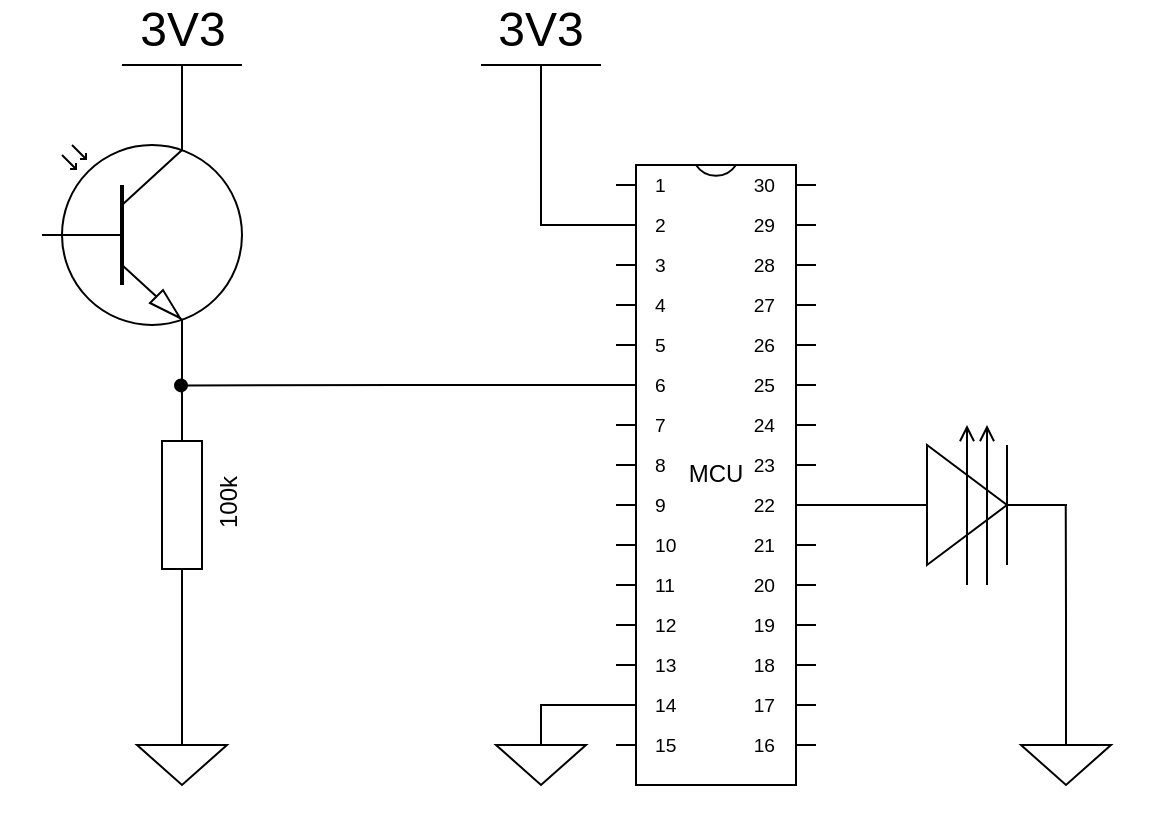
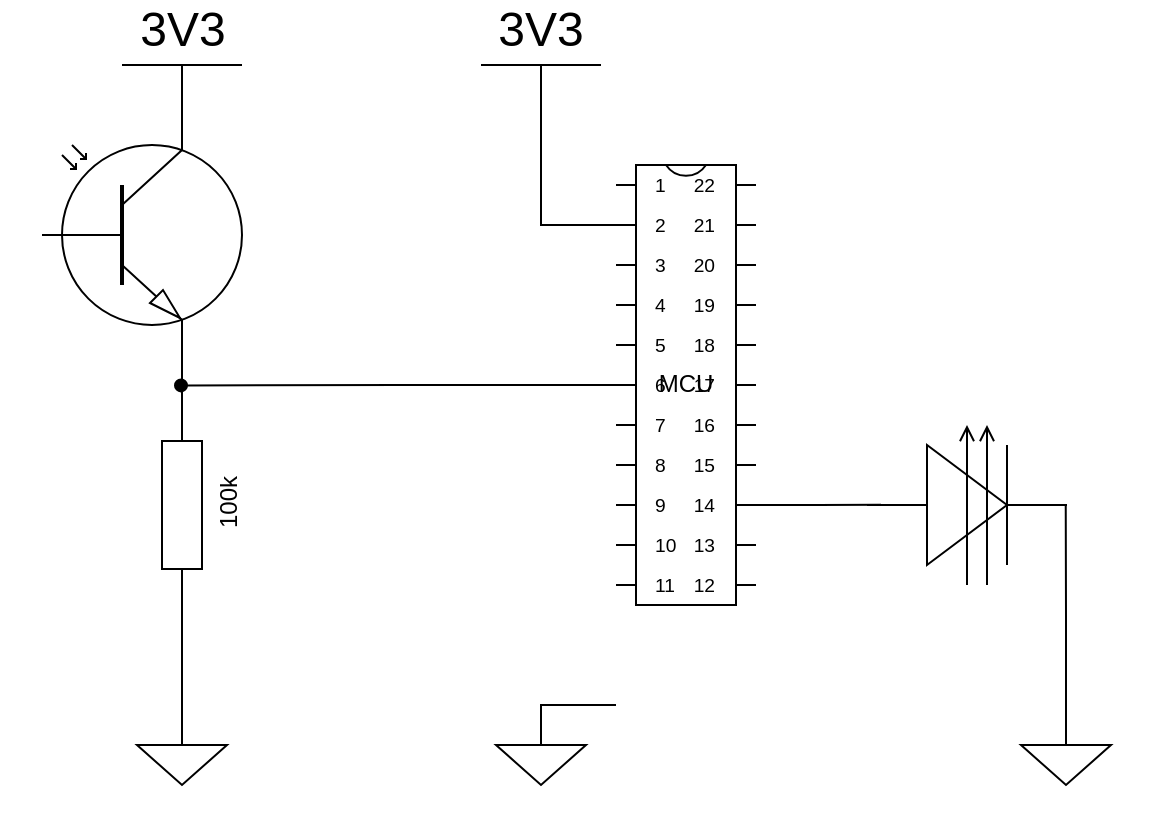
  <mxCell id="0" />
  <mxCell id="1" parent="0" />
  <mxCell id="2" value="100k" style="pointerEvents=1;verticalLabelPosition=bottom;shadow=0;dashed=0;align=center;html=1;verticalAlign=top;shape=mxgraph.electrical.resistors.resistor_1;rotation=-90;" vertex="1" parent="1"><mxGeometry x="40.5" y="230" width="100" height="20" as="geometry" /></mxCell>
  <mxCell id="3" value="" style="verticalLabelPosition=bottom;shadow=0;dashed=0;align=center;html=1;verticalAlign=top;shape=mxgraph.electrical.opto_electronics.opto-transistor;" vertex="1" parent="1"><mxGeometry x="20.5" y="50" width="100" height="110" as="geometry" /></mxCell>
  <mxCell id="4" value="3V3" style="verticalLabelPosition=top;verticalAlign=bottom;shape=mxgraph.electrical.signal_sources.vdd;shadow=0;dashed=0;align=center;strokeWidth=1;fontSize=24;html=1;flipV=1;" vertex="1" parent="1"><mxGeometry x="60.5" y="20" width="60" height="40" as="geometry" /></mxCell>
  <mxCell id="5" style="edgeStyle=orthogonalEdgeStyle;rounded=0;orthogonalLoop=1;jettySize=auto;html=1;exitX=0.5;exitY=0;exitDx=0;exitDy=0;exitPerimeter=0;entryX=0.7;entryY=0;entryDx=0;entryDy=0;entryPerimeter=0;endArrow=none;endFill=0;" edge="1" parent="1" source="4" target="3"><mxGeometry relative="1" as="geometry" /></mxCell>
  <mxCell id="6" style="edgeStyle=orthogonalEdgeStyle;rounded=0;orthogonalLoop=1;jettySize=auto;html=1;exitX=0.7;exitY=1;exitDx=0;exitDy=0;exitPerimeter=0;entryX=1;entryY=0.5;entryDx=0;entryDy=0;entryPerimeter=0;endArrow=none;endFill=0;" edge="1" parent="1" source="3" target="2"><mxGeometry relative="1" as="geometry" /></mxCell>
  <mxCell id="7" value="" style="pointerEvents=1;verticalLabelPosition=bottom;shadow=0;dashed=0;align=center;html=1;verticalAlign=top;shape=mxgraph.electrical.signal_sources.signal_ground;" vertex="1" parent="1"><mxGeometry x="68" y="350" width="45" height="30" as="geometry" /></mxCell>
  <mxCell id="8" style="edgeStyle=orthogonalEdgeStyle;rounded=0;orthogonalLoop=1;jettySize=auto;html=1;exitX=0;exitY=0;exitDx=0;exitDy=110;exitPerimeter=0;endArrow=oval;endFill=1;" edge="1" parent="1" source="10"><mxGeometry relative="1" as="geometry"><mxPoint x="90" y="180.2" as="targetPoint" /></mxGeometry></mxCell>
  <mxCell id="9" style="edgeStyle=orthogonalEdgeStyle;rounded=0;orthogonalLoop=1;jettySize=auto;html=1;exitX=1;exitY=0;exitDx=0;exitDy=170;exitPerimeter=0;endArrow=none;endFill=0;" edge="1" parent="1" source="10"><mxGeometry relative="1" as="geometry"><mxPoint x="440" y="239.898" as="targetPoint" /></mxGeometry></mxCell>
- <mxCell id="10" value="MCU" style="shadow=0;dashed=0;align=center;html=1;strokeWidth=1;shape=mxgraph.electrical.logic_gates.dual_inline_ic;labelNames=a,b,c,d,e,f,g,h,i,j,k,l,m,n,o,p,q,r,s,t,a,a,a,a,a,a,a,a,a,a;whiteSpace=wrap;labelCount=30;" vertex="1" parent="1"><mxGeometry x="307.5" y="70" width="100" height="310" as="geometry" /></mxCell>
+ <mxCell id="10" value="MCU" style="shadow=0;dashed=0;align=center;html=1;strokeWidth=1;shape=mxgraph.electrical.logic_gates.dual_inline_ic;labelNames=a,b,c,d,e,f,g,h,i,j,k,l,m,n,o,p,q,r,s,t,a,a,a,a,a,a,a,a,a,a;whiteSpace=wrap;labelCount=30;" vertex="1" parent="1"><mxGeometry x="307.5" y="70" width="70" height="220" as="geometry" /></mxCell>
  <mxCell id="11" value="" style="pointerEvents=1;verticalLabelPosition=bottom;shadow=0;dashed=0;align=center;html=1;verticalAlign=top;shape=mxgraph.electrical.signal_sources.signal_ground;" vertex="1" parent="1"><mxGeometry x="247.5" y="350" width="45" height="30" as="geometry" /></mxCell>
  <mxCell id="12" style="edgeStyle=orthogonalEdgeStyle;rounded=0;orthogonalLoop=1;jettySize=auto;html=1;exitX=0;exitY=0;exitDx=0;exitDy=270;exitPerimeter=0;entryX=0.5;entryY=0;entryDx=0;entryDy=0;entryPerimeter=0;endArrow=none;endFill=0;" edge="1" parent="1" source="10" target="11"><mxGeometry relative="1" as="geometry" /></mxCell>
  <mxCell id="13" style="edgeStyle=orthogonalEdgeStyle;rounded=0;orthogonalLoop=1;jettySize=auto;html=1;exitX=0;exitY=0.5;exitDx=0;exitDy=0;exitPerimeter=0;entryX=0.5;entryY=0;entryDx=0;entryDy=0;entryPerimeter=0;endArrow=none;endFill=0;" edge="1" parent="1" source="2" target="7"><mxGeometry relative="1" as="geometry" /></mxCell>
  <mxCell id="14" value="3V3" style="verticalLabelPosition=top;verticalAlign=bottom;shape=mxgraph.electrical.signal_sources.vdd;shadow=0;dashed=0;align=center;strokeWidth=1;fontSize=24;html=1;flipV=1;" vertex="1" parent="1"><mxGeometry x="240" y="20" width="60" height="40" as="geometry" /></mxCell>
  <mxCell id="15" style="edgeStyle=orthogonalEdgeStyle;rounded=0;orthogonalLoop=1;jettySize=auto;html=1;exitX=0;exitY=0;exitDx=0;exitDy=30;exitPerimeter=0;entryX=0.5;entryY=0;entryDx=0;entryDy=0;entryPerimeter=0;endArrow=none;endFill=0;" edge="1" parent="1" source="10" target="14"><mxGeometry relative="1" as="geometry" /></mxCell>
  <mxCell id="16" value="" style="group;flipH=1;rotation=0;" vertex="1" connectable="0" parent="1"><mxGeometry x="433" y="200" width="100" height="80" as="geometry" /></mxCell>
  <mxCell id="17" value="" style="triangle;whiteSpace=wrap;html=1;flipV=1;rotation=0;" vertex="1" parent="16"><mxGeometry x="30" y="10" width="40" height="60" as="geometry" /></mxCell>
  <mxCell id="18" value="" style="endArrow=none;html=1;rounded=0;entryX=0;entryY=0.5;entryDx=0;entryDy=0;" edge="1" parent="16" target="17"><mxGeometry width="50" height="50" relative="1" as="geometry"><mxPoint y="40" as="sourcePoint" /><mxPoint x="20" y="40" as="targetPoint" /></mxGeometry></mxCell>
  <mxCell id="19" value="" style="endArrow=none;html=1;rounded=0;entryX=0;entryY=0.5;entryDx=0;entryDy=0;" edge="1" parent="16"><mxGeometry width="50" height="50" relative="1" as="geometry"><mxPoint x="70" y="40" as="sourcePoint" /><mxPoint x="100" y="40" as="targetPoint" /></mxGeometry></mxCell>
  <mxCell id="20" value="" style="endArrow=none;html=1;rounded=0;" edge="1" parent="16"><mxGeometry width="50" height="50" relative="1" as="geometry"><mxPoint x="70" y="70" as="sourcePoint" /><mxPoint x="70" y="10" as="targetPoint" /></mxGeometry></mxCell>
  <mxCell id="21" value="" style="endArrow=open;html=1;rounded=0;endFill=0;" edge="1" parent="16"><mxGeometry width="50" height="50" relative="1" as="geometry"><mxPoint x="60" y="80" as="sourcePoint" /><mxPoint x="60" as="targetPoint" /></mxGeometry></mxCell>
  <mxCell id="22" value="" style="endArrow=open;html=1;rounded=0;endFill=0;" edge="1" parent="16"><mxGeometry width="50" height="50" relative="1" as="geometry"><mxPoint x="50" y="80" as="sourcePoint" /><mxPoint x="50" as="targetPoint" /></mxGeometry></mxCell>
  <mxCell id="23" style="edgeStyle=orthogonalEdgeStyle;rounded=0;orthogonalLoop=1;jettySize=auto;html=1;exitX=0.5;exitY=0;exitDx=0;exitDy=0;exitPerimeter=0;endArrow=none;endFill=0;" edge="1" parent="1" source="24"><mxGeometry relative="1" as="geometry"><mxPoint x="532.366" y="240" as="targetPoint" /></mxGeometry></mxCell>
  <mxCell id="24" value="" style="pointerEvents=1;verticalLabelPosition=bottom;shadow=0;dashed=0;align=center;html=1;verticalAlign=top;shape=mxgraph.electrical.signal_sources.signal_ground;" vertex="1" parent="1"><mxGeometry x="510" y="350" width="45" height="30" as="geometry" /></mxCell>
